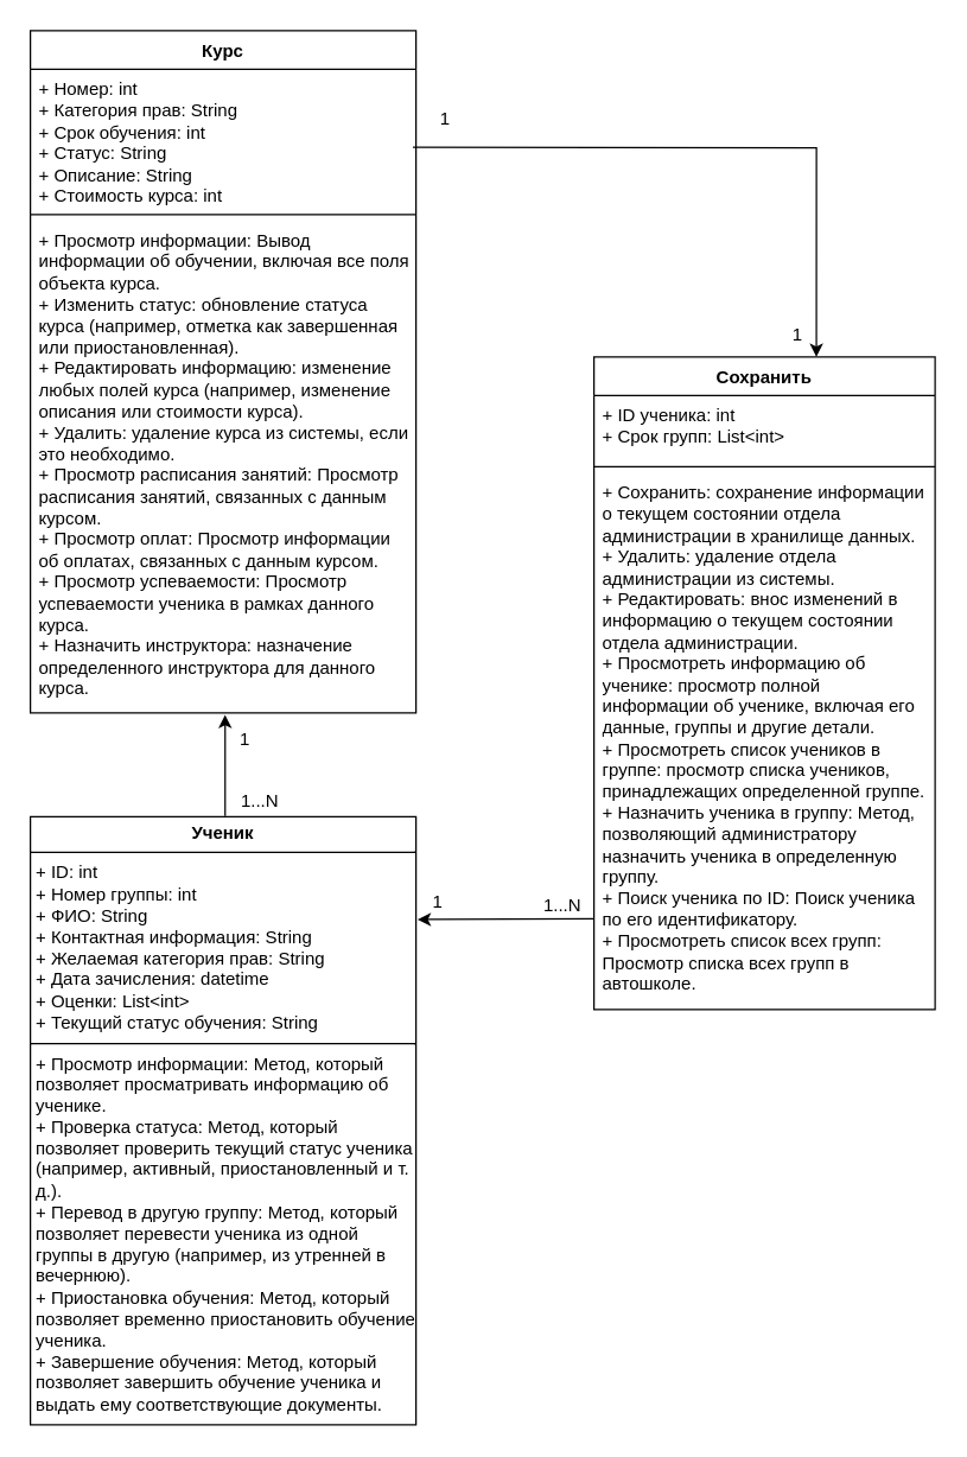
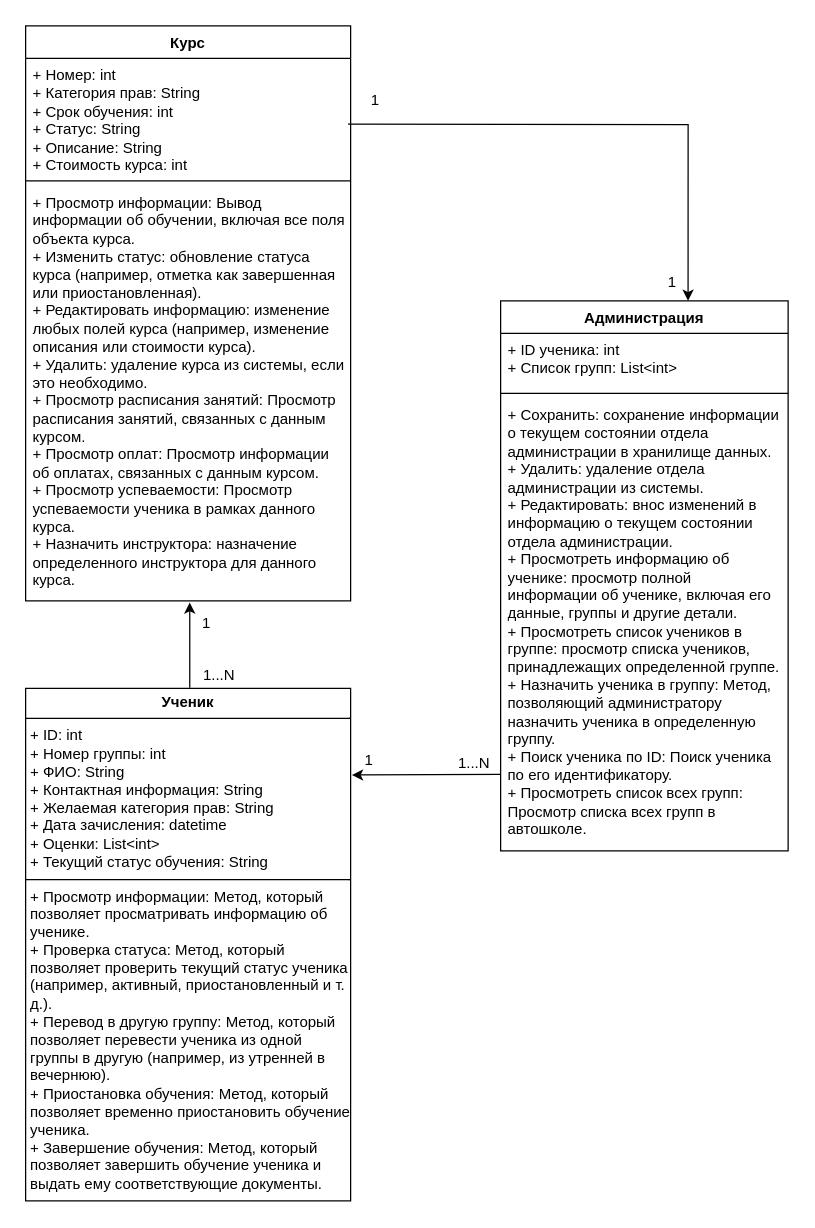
  <mxCell id="0" />
  <mxCell id="1" parent="0" />
  <mxCell id="2" value="&lt;p style=&quot;margin:0px;margin-top:4px;text-align:center;&quot;&gt;&lt;b&gt;Ученик&lt;/b&gt;&lt;/p&gt;&lt;hr size=&quot;1&quot; style=&quot;border-style:solid;&quot;&gt;&lt;p style=&quot;margin:0px;margin-left:4px;&quot;&gt;+ ID: int&lt;/p&gt;&lt;p style=&quot;margin:0px;margin-left:4px;&quot;&gt;+ Номер группы: int&lt;/p&gt;&lt;p style=&quot;margin:0px;margin-left:4px;&quot;&gt;+ ФИО: String&lt;/p&gt;&lt;p style=&quot;margin:0px;margin-left:4px;&quot;&gt;+ Контактная информация: String&lt;br&gt;+ Желаемая категория прав: String&lt;/p&gt;&lt;p style=&quot;margin:0px;margin-left:4px;&quot;&gt;+ Дата зачисления: datetime&lt;br&gt;+ Оценки: List&amp;lt;int&amp;gt;&lt;/p&gt;&lt;p style=&quot;margin:0px;margin-left:4px;&quot;&gt;+ Текущий статус обучения: String&lt;/p&gt;&lt;hr size=&quot;1&quot; style=&quot;border-style:solid;&quot;&gt;&lt;p style=&quot;margin:0px;margin-left:4px;&quot;&gt;+ Просмотр информации: Метод, который позволяет просматривать информацию об ученике.&lt;/p&gt;&lt;p style=&quot;margin:0px;margin-left:4px;&quot;&gt;+ Проверка статуса: Метод, который позволяет проверить текущий статус ученика (например, активный, приостановленный и т. д.).&lt;/p&gt;&lt;p style=&quot;margin:0px;margin-left:4px;&quot;&gt;+ Перевод в другую группу: Метод, который позволяет перевести ученика из одной группы в другую (например, из утренней в вечернюю).&lt;/p&gt;&lt;p style=&quot;margin:0px;margin-left:4px;&quot;&gt;+ Приостановка обучения: Метод, который позволяет временно приостановить обучение ученика.&lt;/p&gt;&lt;p style=&quot;margin:0px;margin-left:4px;&quot;&gt;+ Завершение обучения: Метод, который позволяет завершить обучение ученика и выдать ему соответствующие документы.&lt;/p&gt;" style="verticalAlign=top;align=left;overflow=fill;html=1;whiteSpace=wrap;" vertex="1" parent="1"><mxGeometry x="20" y="550" width="260" height="410" as="geometry" /></mxCell>
  <mxCell id="3" value="Курс" style="swimlane;fontStyle=1;align=center;verticalAlign=top;childLayout=stackLayout;horizontal=1;startSize=26;horizontalStack=0;resizeParent=1;resizeParentMax=0;resizeLast=0;collapsible=1;marginBottom=0;whiteSpace=wrap;html=1;" vertex="1" parent="1"><mxGeometry x="20" y="20" width="260" height="460" as="geometry" /></mxCell>
  <mxCell id="4" value="+ Номер: int&lt;div&gt;+ Категория прав: String&lt;/div&gt;&lt;div&gt;+ Срок обучения: int&lt;/div&gt;&lt;div&gt;+ Статус: String&lt;/div&gt;&lt;div&gt;+ Описание: String&lt;/div&gt;&lt;div&gt;+ Стоимость курса: int&lt;/div&gt;" style="text;strokeColor=none;fillColor=none;align=left;verticalAlign=top;spacingLeft=4;spacingRight=4;overflow=hidden;rotatable=0;points=[[0,0.5],[1,0.5]];portConstraint=eastwest;whiteSpace=wrap;html=1;" vertex="1" parent="3"><mxGeometry y="26" width="260" height="94" as="geometry" /></mxCell>
  <mxCell id="5" value="" style="line;strokeWidth=1;fillColor=none;align=left;verticalAlign=middle;spacingTop=-1;spacingLeft=3;spacingRight=3;rotatable=0;labelPosition=right;points=[];portConstraint=eastwest;strokeColor=inherit;" vertex="1" parent="3"><mxGeometry y="120" width="260" height="8" as="geometry" /></mxCell>
  <mxCell id="6" value="&lt;div&gt;+ Просмотр информации: Вывод информации об обучении, включая все поля объекта курса.&lt;/div&gt;&lt;div&gt;+ Изменить статус: обновление статуса курса (например, отметка как завершенная или приостановленная).&lt;/div&gt;&lt;div&gt;+ Редактировать информацию: изменение любых полей курса (например, изменение описания или стоимости курса).&lt;/div&gt;&lt;div&gt;+ Удалить: удаление курса из системы, если это необходимо.&lt;/div&gt;&lt;div&gt;+ Просмотр расписания занятий: Просмотр расписания занятий, связанных с данным курсом.&lt;/div&gt;&lt;div&gt;+ Просмотр оплат: Просмотр информации об оплатах, связанных с данным курсом.&lt;/div&gt;&lt;div&gt;+ Просмотр успеваемости: Просмотр успеваемости ученика в рамках данного курса.&lt;/div&gt;&lt;div&gt;+ Назначить инструктора: назначение определенного инструктора для данного курса.&lt;/div&gt;" style="text;strokeColor=none;fillColor=none;align=left;verticalAlign=top;spacingLeft=4;spacingRight=4;overflow=hidden;rotatable=0;points=[[0,0.5],[1,0.5]];portConstraint=eastwest;whiteSpace=wrap;html=1;" vertex="1" parent="3"><mxGeometry y="128" width="260" height="332" as="geometry" /></mxCell>
- <mxCell id="7" value="Сохранить" style="swimlane;fontStyle=1;align=center;verticalAlign=top;childLayout=stackLayout;horizontal=1;startSize=26;horizontalStack=0;resizeParent=1;resizeParentMax=0;resizeLast=0;collapsible=1;marginBottom=0;whiteSpace=wrap;html=1;" vertex="1" parent="1"><mxGeometry x="400" y="240" width="230" height="440" as="geometry" /></mxCell>
- <mxCell id="8" value="+ ID ученика: int&lt;div&gt;+ Срок групп: List&amp;lt;int&amp;gt;&lt;/div&gt;" style="text;strokeColor=none;fillColor=none;align=left;verticalAlign=top;spacingLeft=4;spacingRight=4;overflow=hidden;rotatable=0;points=[[0,0.5],[1,0.5]];portConstraint=eastwest;whiteSpace=wrap;html=1;" vertex="1" parent="7"><mxGeometry y="26" width="230" height="44" as="geometry" /></mxCell>
+ <mxCell id="7" value="Администрация" style="swimlane;fontStyle=1;align=center;verticalAlign=top;childLayout=stackLayout;horizontal=1;startSize=26;horizontalStack=0;resizeParent=1;resizeParentMax=0;resizeLast=0;collapsible=1;marginBottom=0;whiteSpace=wrap;html=1;" vertex="1" parent="1"><mxGeometry x="400" y="240" width="230" height="440" as="geometry" /></mxCell>
+ <mxCell id="8" value="+ ID ученика: int&lt;div&gt;+ Список групп: List&amp;lt;int&amp;gt;&lt;/div&gt;" style="text;strokeColor=none;fillColor=none;align=left;verticalAlign=top;spacingLeft=4;spacingRight=4;overflow=hidden;rotatable=0;points=[[0,0.5],[1,0.5]];portConstraint=eastwest;whiteSpace=wrap;html=1;" vertex="1" parent="7"><mxGeometry y="26" width="230" height="44" as="geometry" /></mxCell>
  <mxCell id="9" value="" style="line;strokeWidth=1;fillColor=none;align=left;verticalAlign=middle;spacingTop=-1;spacingLeft=3;spacingRight=3;rotatable=0;labelPosition=right;points=[];portConstraint=eastwest;strokeColor=inherit;" vertex="1" parent="7"><mxGeometry y="70" width="230" height="8" as="geometry" /></mxCell>
  <mxCell id="10" value="+ Сохранить: сохранение информации о текущем состоянии отдела администрации в хранилище данных.&lt;div&gt;+ Удалить: удаление отдела администрации из системы.&lt;/div&gt;&lt;div&gt;+ Редактировать: внос изменений в информацию о текущем состоянии отдела администрации.&lt;/div&gt;&lt;div&gt;&lt;div&gt;+ Просмотреть информацию об ученике: просмотр полной информации об ученике, включая его данные, группы и другие детали.&lt;/div&gt;&lt;div&gt;+ Просмотреть список учеников в группе: просмотр списка учеников, принадлежащих определенной группе.&lt;/div&gt;&lt;div&gt;+ Назначить ученика в группу: Метод, позволяющий администратору назначить ученика в определенную группу.&lt;/div&gt;&lt;div&gt;+ Поиск ученика по ID: Поиск ученика по его идентификатору.&lt;/div&gt;&lt;div&gt;+ Просмотреть список всех групп: Просмотр списка всех групп в автошколе.&lt;/div&gt;&lt;/div&gt;" style="text;strokeColor=none;fillColor=none;align=left;verticalAlign=top;spacingLeft=4;spacingRight=4;overflow=hidden;rotatable=0;points=[[0,0.5],[1,0.5]];portConstraint=eastwest;whiteSpace=wrap;html=1;" vertex="1" parent="7"><mxGeometry y="78" width="230" height="362" as="geometry" /></mxCell>
  <mxCell id="11" value="" style="endArrow=classic;html=1;rounded=0;exitX=0.505;exitY=-0.001;exitDx=0;exitDy=0;entryX=0.505;entryY=1.004;entryDx=0;entryDy=0;entryPerimeter=0;exitPerimeter=0;" edge="1" parent="1" source="2" target="6"><mxGeometry width="50" height="50" relative="1" as="geometry"><mxPoint x="220" y="310" as="sourcePoint" /><mxPoint x="270" y="260" as="targetPoint" /></mxGeometry></mxCell>
  <mxCell id="12" value="1...N" style="text;html=1;align=center;verticalAlign=middle;whiteSpace=wrap;rounded=0;" vertex="1" parent="1"><mxGeometry x="160" y="530" width="30" height="20" as="geometry" /></mxCell>
  <mxCell id="13" value="1" style="text;html=1;align=center;verticalAlign=middle;whiteSpace=wrap;rounded=0;" vertex="1" parent="1"><mxGeometry x="160" y="490" width="10" height="15" as="geometry" /></mxCell>
  <mxCell id="14" value="" style="endArrow=classic;html=1;rounded=0;exitX=0.992;exitY=0.56;exitDx=0;exitDy=0;exitPerimeter=0;entryX=0.652;entryY=0;entryDx=0;entryDy=0;entryPerimeter=0;" edge="1" parent="1" source="4" target="7"><mxGeometry width="50" height="50" relative="1" as="geometry"><mxPoint x="360" y="160" as="sourcePoint" /><mxPoint x="410" y="110" as="targetPoint" /><Array as="points"><mxPoint x="550" y="99" /></Array></mxGeometry></mxCell>
  <mxCell id="15" value="1" style="text;html=1;align=center;verticalAlign=middle;whiteSpace=wrap;rounded=0;" vertex="1" parent="1"><mxGeometry x="290" y="70" width="20" height="20" as="geometry" /></mxCell>
  <mxCell id="16" value="1" style="text;html=1;align=center;verticalAlign=middle;whiteSpace=wrap;rounded=0;" vertex="1" parent="1"><mxGeometry x="530" y="210" width="15" height="30" as="geometry" /></mxCell>
  <mxCell id="17" value="" style="endArrow=classic;html=1;rounded=0;entryX=1.004;entryY=0.169;entryDx=0;entryDy=0;entryPerimeter=0;exitX=-0.001;exitY=0.831;exitDx=0;exitDy=0;exitPerimeter=0;" edge="1" parent="1" source="10" target="2"><mxGeometry width="50" height="50" relative="1" as="geometry"><mxPoint x="310" y="720" as="sourcePoint" /><mxPoint x="360" y="670" as="targetPoint" /></mxGeometry></mxCell>
  <mxCell id="18" value="1...N" style="text;html=1;align=center;verticalAlign=middle;whiteSpace=wrap;rounded=0;" vertex="1" parent="1"><mxGeometry x="364" y="600" width="30" height="20" as="geometry" /></mxCell>
  <mxCell id="19" value="1" style="text;html=1;align=center;verticalAlign=middle;whiteSpace=wrap;rounded=0;" vertex="1" parent="1"><mxGeometry x="290" y="600" width="10" height="15" as="geometry" /></mxCell>
